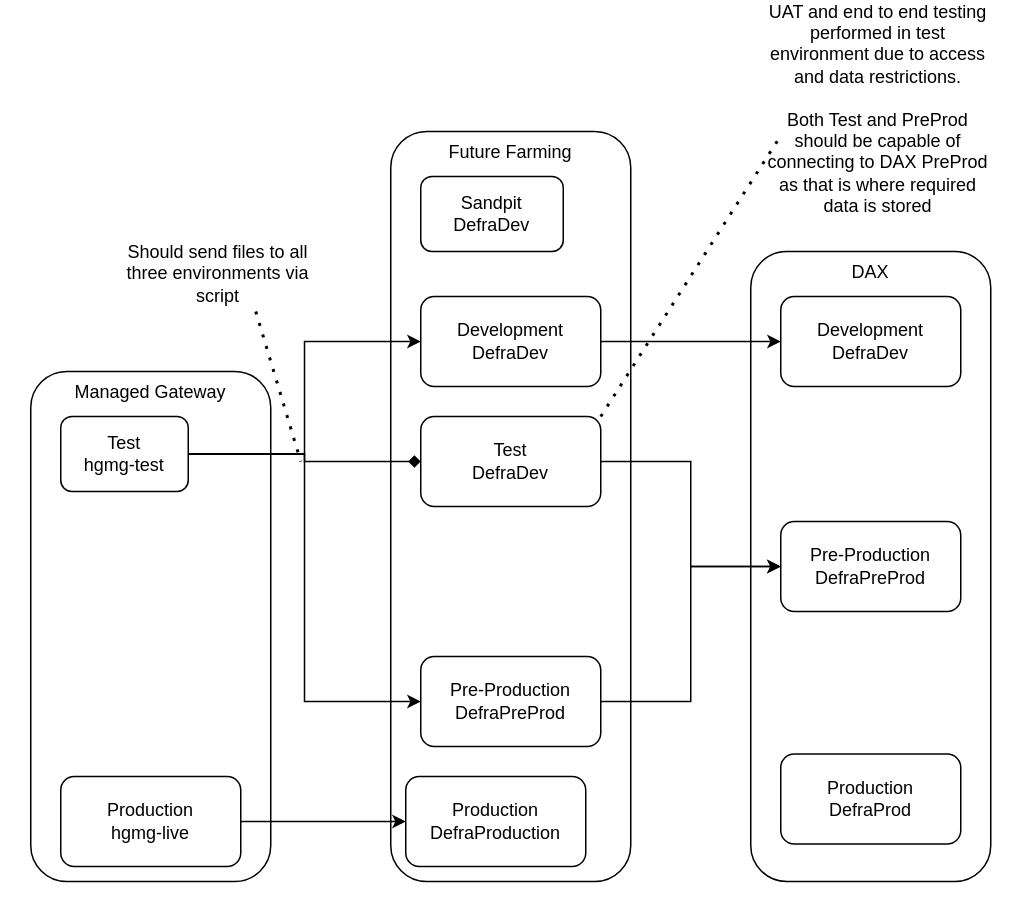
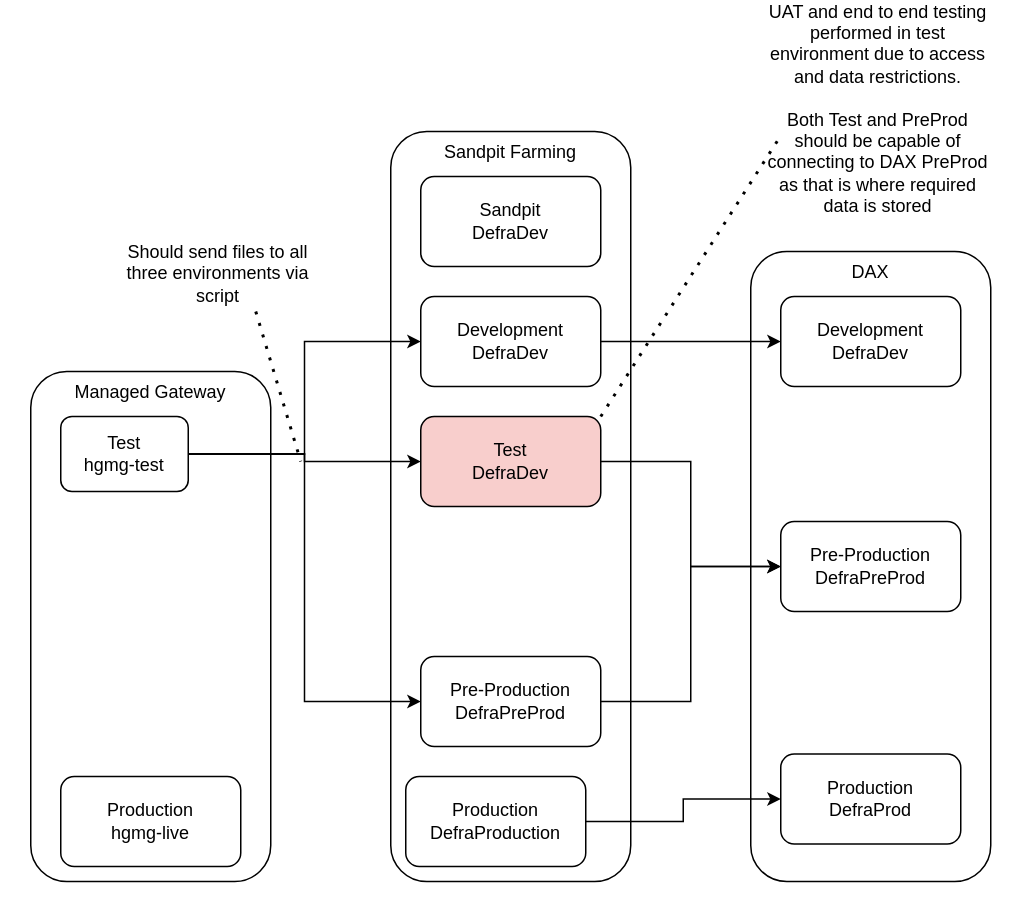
  <mxCell id="0" />
  <mxCell id="1" parent="0" />
  <mxCell id="2" value="DAX" style="rounded=1;whiteSpace=wrap;html=1;verticalAlign=top;" vertex="1" parent="1"><mxGeometry x="500" y="130" width="160" height="420" as="geometry" /></mxCell>
- <mxCell id="3" value="Future Farming" style="rounded=1;whiteSpace=wrap;html=1;verticalAlign=top;" vertex="1" parent="1"><mxGeometry x="260" y="50" width="160" height="500" as="geometry" /></mxCell>
+ <mxCell id="3" value="Sandpit Farming" style="rounded=1;whiteSpace=wrap;html=1;verticalAlign=top;" vertex="1" parent="1"><mxGeometry x="260" y="50" width="160" height="500" as="geometry" /></mxCell>
  <mxCell id="4" value="Managed Gateway" style="rounded=1;whiteSpace=wrap;html=1;verticalAlign=top;" vertex="1" parent="1"><mxGeometry y="210" width="160" height="340" as="geometry" x="20" /></mxCell>
- <mxCell id="5" value="Sandpit&lt;br&gt;DefraDev" style="rounded=1;whiteSpace=wrap;html=1;" vertex="1" parent="1"><mxGeometry x="280" y="80" width="95" height="50" as="geometry" /></mxCell>
+ <mxCell id="5" value="Sandpit&lt;br&gt;DefraDev" style="rounded=1;whiteSpace=wrap;html=1;" vertex="1" parent="1"><mxGeometry x="280" y="80" width="120" height="60" as="geometry" /></mxCell>
  <mxCell id="6" style="edgeStyle=orthogonalEdgeStyle;rounded=0;orthogonalLoop=1;jettySize=auto;html=1;" edge="1" parent="1" source="7" target="14"><mxGeometry relative="1" as="geometry" /></mxCell>
  <mxCell id="7" value="Development&lt;br&gt;DefraDev" style="rounded=1;whiteSpace=wrap;html=1;" vertex="1" parent="1"><mxGeometry x="280" y="160" width="120" height="60" as="geometry" /></mxCell>
  <mxCell id="8" style="edgeStyle=orthogonalEdgeStyle;rounded=0;orthogonalLoop=1;jettySize=auto;html=1;entryX=0;entryY=0.5;entryDx=0;entryDy=0;" edge="1" parent="1" source="9" target="15"><mxGeometry relative="1" as="geometry" /></mxCell>
- <mxCell id="9" value="Test&lt;br&gt;DefraDev" style="rounded=1;whiteSpace=wrap;html=1;" vertex="1" parent="1"><mxGeometry x="280" y="240" width="120" height="60" as="geometry" /></mxCell>
+ <mxCell id="9" value="Test&lt;br&gt;DefraDev" style="rounded=1;whiteSpace=wrap;html=1;fillColor=#f8cecc;" vertex="1" parent="1"><mxGeometry x="280" y="240" width="120" height="60" as="geometry" /></mxCell>
  <mxCell id="10" style="edgeStyle=orthogonalEdgeStyle;rounded=0;orthogonalLoop=1;jettySize=auto;html=1;entryX=0;entryY=0.5;entryDx=0;entryDy=0;" edge="1" parent="1" source="11" target="15"><mxGeometry relative="1" as="geometry" /></mxCell>
  <mxCell id="11" value="Pre-Production&lt;br&gt;DefraPreProd" style="rounded=1;whiteSpace=wrap;html=1;" vertex="1" parent="1"><mxGeometry x="280" y="400" width="120" height="60" as="geometry" /></mxCell>
+ <mxCell id="12" style="edgeStyle=orthogonalEdgeStyle;rounded=0;orthogonalLoop=1;jettySize=auto;html=1;" edge="1" parent="1" source="13" target="16"><mxGeometry relative="1" as="geometry" /></mxCell>
  <mxCell id="13" value="Production&lt;br&gt;DefraProduction" style="rounded=1;whiteSpace=wrap;html=1;" vertex="1" parent="1"><mxGeometry x="270" y="480" width="120" height="60" as="geometry" /></mxCell>
  <mxCell id="14" value="Development&lt;br&gt;DefraDev" style="rounded=1;whiteSpace=wrap;html=1;" vertex="1" parent="1"><mxGeometry x="520" y="160" width="120" height="60" as="geometry" /></mxCell>
  <mxCell id="15" value="Pre-Production&lt;br&gt;DefraPreProd" style="rounded=1;whiteSpace=wrap;html=1;" vertex="1" parent="1"><mxGeometry x="520" y="310" width="120" height="60" as="geometry" /></mxCell>
  <mxCell id="16" value="Production&lt;br&gt;DefraProd" style="rounded=1;whiteSpace=wrap;html=1;" vertex="1" parent="1"><mxGeometry x="520" y="465" width="120" height="60" as="geometry" /></mxCell>
- <mxCell id="17" style="edgeStyle=orthogonalEdgeStyle;rounded=0;orthogonalLoop=1;jettySize=auto;html=1;entryX=0;entryY=0.5;entryDx=0;entryDy=0;endArrow=diamond;" edge="1" parent="1" source="20" target="9"><mxGeometry relative="1" as="geometry" /></mxCell>
+ <mxCell id="17" style="edgeStyle=orthogonalEdgeStyle;rounded=0;orthogonalLoop=1;jettySize=auto;html=1;entryX=0;entryY=0.5;entryDx=0;entryDy=0;" edge="1" parent="1" source="20" target="9"><mxGeometry relative="1" as="geometry" /></mxCell>
  <mxCell id="18" style="edgeStyle=orthogonalEdgeStyle;rounded=0;orthogonalLoop=1;jettySize=auto;html=1;entryX=0;entryY=0.5;entryDx=0;entryDy=0;" edge="1" parent="1" source="20" target="11"><mxGeometry relative="1" as="geometry" /></mxCell>
  <mxCell id="19" style="edgeStyle=orthogonalEdgeStyle;rounded=0;orthogonalLoop=1;jettySize=auto;html=1;entryX=0;entryY=0.5;entryDx=0;entryDy=0;" edge="1" parent="1" source="20" target="7"><mxGeometry relative="1" as="geometry" /></mxCell>
  <mxCell id="20" value="Test&lt;br&gt;hgmg-test" style="rounded=1;whiteSpace=wrap;html=1;" vertex="1" parent="1"><mxGeometry x="40" y="240" width="85" height="50" as="geometry" /></mxCell>
- <mxCell id="21" style="edgeStyle=orthogonalEdgeStyle;rounded=0;orthogonalLoop=1;jettySize=auto;html=1;entryX=0;entryY=0.5;entryDx=0;entryDy=0;" edge="1" parent="1" source="22" target="13"><mxGeometry relative="1" as="geometry" /></mxCell>
  <mxCell id="22" value="Production&lt;br&gt;hgmg-live" style="rounded=1;whiteSpace=wrap;html=1;" vertex="1" parent="1"><mxGeometry x="40" y="480" width="120" height="60" as="geometry" /></mxCell>
  <mxCell id="23" value="Should send files to all three environments via script" style="text;html=1;strokeColor=none;fillColor=none;align=center;verticalAlign=middle;whiteSpace=wrap;rounded=0;" vertex="1" parent="1"><mxGeometry x="70" y="130" width="150" height="30" as="geometry" /></mxCell>
  <mxCell id="24" value="" style="endArrow=none;dashed=1;html=1;dashPattern=1 3;strokeWidth=2;rounded=0;" edge="1" parent="1"><mxGeometry width="50" height="50" relative="1" as="geometry"><mxPoint x="170" y="170" as="sourcePoint" /><mxPoint x="200" y="270" as="targetPoint" /></mxGeometry></mxCell>
  <mxCell id="25" value="UAT and end to end testing performed in test environment due to access and data restrictions.&lt;br&gt;&lt;br&gt;Both Test and PreProd should be capable of connecting to DAX PreProd as that is where required data is stored" style="text;html=1;strokeColor=none;fillColor=none;align=center;verticalAlign=middle;whiteSpace=wrap;rounded=0;" vertex="1" parent="1"><mxGeometry x="510" width="150" height="30" as="geometry" y="20" /></mxCell>
  <mxCell id="26" value="" style="endArrow=none;dashed=1;html=1;dashPattern=1 3;strokeWidth=2;rounded=0;entryX=0.053;entryY=1.2;entryDx=0;entryDy=0;entryPerimeter=0;exitX=1;exitY=0;exitDx=0;exitDy=0;" edge="1" parent="1" source="9" target="25"><mxGeometry width="50" height="50" relative="1" as="geometry"><mxPoint x="530" y="380" as="sourcePoint" /><mxPoint x="580" y="330" as="targetPoint" /></mxGeometry></mxCell>
